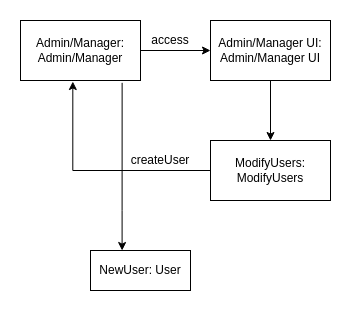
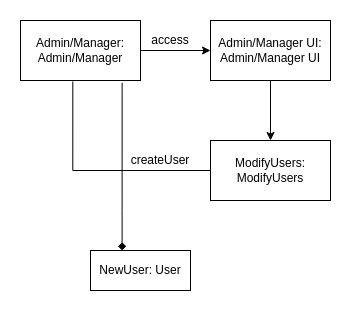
  <mxCell id="0" />
  <mxCell id="1" parent="0" />
  <mxCell id="2" style="edgeStyle=orthogonalEdgeStyle;rounded=0;orthogonalLoop=1;jettySize=auto;html=1;entryX=0;entryY=0.5;entryDx=0;entryDy=0;" edge="1" parent="1" source="4" target="6"><mxGeometry relative="1" as="geometry" /></mxCell>
- <mxCell id="3" style="edgeStyle=orthogonalEdgeStyle;rounded=0;orthogonalLoop=1;jettySize=auto;html=1;exitX=0.847;exitY=1.039;exitDx=0;exitDy=0;exitPerimeter=0;" edge="1" parent="1" source="4" target="9"><mxGeometry relative="1" as="geometry"><Array as="points"><mxPoint x="122" y="210" /><mxPoint x="122" y="210" /></Array></mxGeometry></mxCell>
+ <mxCell id="3" style="edgeStyle=orthogonalEdgeStyle;rounded=0;orthogonalLoop=1;jettySize=auto;html=1;exitX=0.847;exitY=1.039;exitDx=0;exitDy=0;exitPerimeter=0;endArrow=diamond;" edge="1" parent="1" source="4" target="9"><mxGeometry relative="1" as="geometry"><Array as="points"><mxPoint x="122" y="210" /><mxPoint x="122" y="210" /></Array></mxGeometry></mxCell>
  <mxCell id="4" value="Admin/Manager: Admin/Manager" style="rounded=0;whiteSpace=wrap;html=1;" vertex="1" parent="1"><mxGeometry x="20" y="20" width="120" height="60" as="geometry" /></mxCell>
  <mxCell id="5" style="edgeStyle=orthogonalEdgeStyle;rounded=0;orthogonalLoop=1;jettySize=auto;html=1;" edge="1" parent="1" source="6" target="8"><mxGeometry relative="1" as="geometry" /></mxCell>
  <mxCell id="6" value="Admin/Manager UI: Admin/Manager UI" style="rounded=0;whiteSpace=wrap;html=1;" vertex="1" parent="1"><mxGeometry x="210" y="20" width="120" height="60" as="geometry" /></mxCell>
- <mxCell id="7" style="edgeStyle=orthogonalEdgeStyle;rounded=0;orthogonalLoop=1;jettySize=auto;html=1;entryX=0.436;entryY=1.017;entryDx=0;entryDy=0;entryPerimeter=0;" edge="1" parent="1" source="8" target="4"><mxGeometry relative="1" as="geometry" /></mxCell>
+ <mxCell id="7" style="edgeStyle=orthogonalEdgeStyle;rounded=0;orthogonalLoop=1;jettySize=auto;html=1;entryX=0.436;entryY=1.017;entryDx=0;entryDy=0;entryPerimeter=0;endArrow=none;" edge="1" parent="1" source="8" target="4"><mxGeometry relative="1" as="geometry" /></mxCell>
  <mxCell id="8" value="ModifyUsers: ModifyUsers" style="rounded=0;whiteSpace=wrap;html=1;" vertex="1" parent="1"><mxGeometry x="210" y="140" width="120" height="60" as="geometry" /></mxCell>
  <mxCell id="9" value="NewUser: User" style="rounded=0;whiteSpace=wrap;html=1;" vertex="1" parent="1"><mxGeometry x="90" y="250" width="100" height="40" as="geometry" /></mxCell>
  <mxCell id="10" value="access" style="text;html=1;strokeColor=none;fillColor=none;align=center;verticalAlign=middle;whiteSpace=wrap;rounded=0;" vertex="1" parent="1"><mxGeometry x="150" y="30" width="40" height="20" as="geometry" /></mxCell>
  <mxCell id="11" value="createUser" style="text;html=1;strokeColor=none;fillColor=none;align=center;verticalAlign=middle;whiteSpace=wrap;rounded=0;" vertex="1" parent="1"><mxGeometry x="140" y="150" width="40" height="20" as="geometry" /></mxCell>
